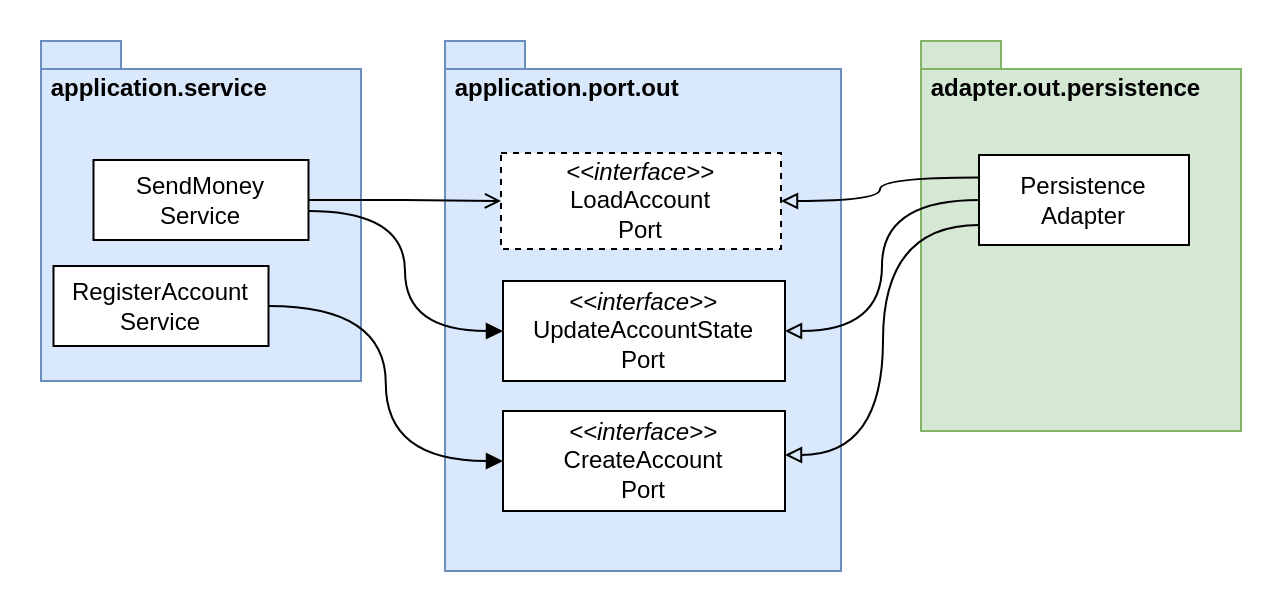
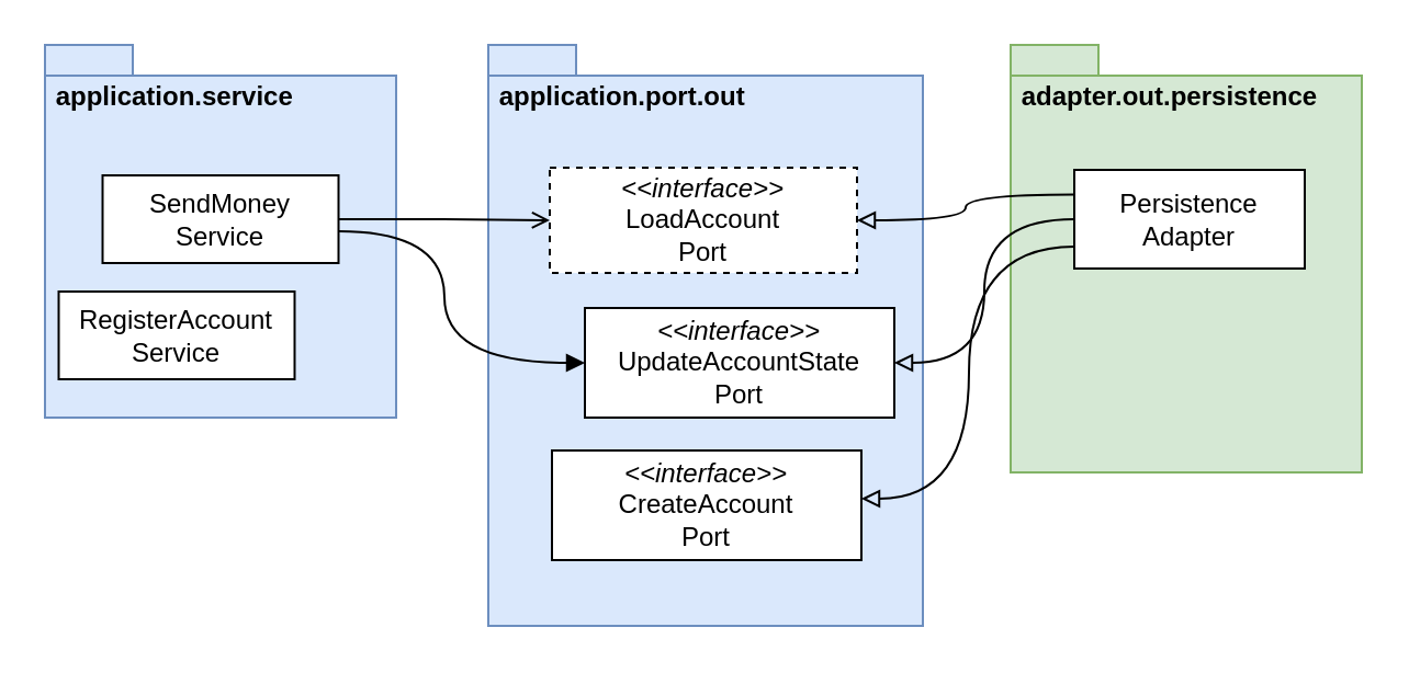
  <mxCell id="0" />
  <mxCell id="1" parent="0" />
  <mxCell id="2" value="&amp;nbsp;application.port.out" style="shape=folder;fontStyle=1;spacingTop=10;tabWidth=40;tabHeight=14;tabPosition=left;html=1;whiteSpace=wrap;verticalAlign=top;align=left;fillColor=#dae8fc;strokeColor=#6c8ebf;" parent="1" vertex="1"><mxGeometry x="222" y="20" width="198" height="265" as="geometry" /></mxCell>
  <mxCell id="3" value="&lt;div&gt;&lt;i&gt;&amp;lt;&amp;lt;interface&amp;gt;&amp;gt;&lt;/i&gt;&lt;/div&gt;LoadAccount&lt;div&gt;Port&lt;/div&gt;" style="rounded=0;whiteSpace=wrap;html=1;dashed=1;" parent="1" vertex="1"><mxGeometry x="250" y="76" width="140" height="48" as="geometry" /></mxCell>
  <mxCell id="4" value="&amp;nbsp;application.service" style="shape=folder;fontStyle=1;spacingTop=10;tabWidth=40;tabHeight=14;tabPosition=left;html=1;whiteSpace=wrap;verticalAlign=top;align=left;fillColor=#dae8fc;strokeColor=#6c8ebf;" parent="1" vertex="1"><mxGeometry x="20" y="20" width="160" height="170" as="geometry" /></mxCell>
  <mxCell id="5" style="edgeStyle=orthogonalEdgeStyle;rounded=0;orthogonalLoop=1;jettySize=auto;html=1;endArrow=open;endFill=1;" parent="1" source="7" target="3" edge="1"><mxGeometry relative="1" as="geometry" /></mxCell>
  <mxCell id="6" style="edgeStyle=orthogonalEdgeStyle;rounded=0;orthogonalLoop=1;jettySize=auto;html=1;entryX=0;entryY=0.5;entryDx=0;entryDy=0;endArrow=block;endFill=1;curved=1;" parent="1" source="7" target="10" edge="1"><mxGeometry relative="1" as="geometry"><Array as="points"><mxPoint x="202" y="105" /><mxPoint x="202" y="165" /></Array></mxGeometry></mxCell>
  <mxCell id="7" value="SendMoney&lt;div&gt;Service&lt;/div&gt;" style="rounded=0;whiteSpace=wrap;html=1;" parent="1" vertex="1"><mxGeometry x="46.25" y="79.5" width="107.5" height="40" as="geometry" /></mxCell>
- <mxCell id="8" style="edgeStyle=orthogonalEdgeStyle;rounded=0;orthogonalLoop=1;jettySize=auto;html=1;entryX=0;entryY=0.5;entryDx=0;entryDy=0;endArrow=block;endFill=1;curved=1;" parent="1" source="9" target="16" edge="1"><mxGeometry relative="1" as="geometry" /></mxCell>
  <mxCell id="9" value="RegisterAccount&lt;div&gt;Service&lt;/div&gt;" style="rounded=0;whiteSpace=wrap;html=1;" parent="1" vertex="1"><mxGeometry x="26.25" y="132.5" width="107.5" height="40" as="geometry" /></mxCell>
- <mxCell id="10" value="&lt;div&gt;&lt;i&gt;&amp;lt;&amp;lt;interface&amp;gt;&amp;gt;&lt;/i&gt;&lt;/div&gt;UpdateAccountState&lt;div&gt;Port&lt;/div&gt;" style="rounded=0;whiteSpace=wrap;html=1;" parent="1" vertex="1"><mxGeometry x="251" y="140" width="141" height="50" as="geometry" /></mxCell>
+ <mxCell id="10" value="&lt;div&gt;&lt;i&gt;&amp;lt;&amp;lt;interface&amp;gt;&amp;gt;&lt;/i&gt;&lt;/div&gt;UpdateAccountState&lt;div&gt;Port&lt;/div&gt;" style="rounded=0;whiteSpace=wrap;html=1;" parent="1" vertex="1"><mxGeometry x="266" y="140" width="141" height="50" as="geometry" /></mxCell>
  <mxCell id="11" value="&amp;nbsp;adapter.out.persistence" style="shape=folder;fontStyle=1;spacingTop=10;tabWidth=40;tabHeight=14;tabPosition=left;html=1;whiteSpace=wrap;verticalAlign=top;align=left;fillColor=#d5e8d4;strokeColor=#82b366;" parent="1" vertex="1"><mxGeometry x="460" y="20" width="160" height="195" as="geometry" /></mxCell>
  <mxCell id="12" style="edgeStyle=orthogonalEdgeStyle;rounded=0;orthogonalLoop=1;jettySize=auto;html=1;entryX=1;entryY=0.5;entryDx=0;entryDy=0;exitX=0;exitY=0.25;exitDx=0;exitDy=0;endArrow=block;endFill=0;curved=1;" parent="1" source="15" target="3" edge="1"><mxGeometry relative="1" as="geometry" /></mxCell>
  <mxCell id="13" style="edgeStyle=orthogonalEdgeStyle;rounded=0;orthogonalLoop=1;jettySize=auto;html=1;entryX=1;entryY=0.5;entryDx=0;entryDy=0;endArrow=block;endFill=0;curved=1;" parent="1" source="15" target="10" edge="1"><mxGeometry relative="1" as="geometry" /></mxCell>
  <mxCell id="14" style="edgeStyle=orthogonalEdgeStyle;rounded=0;orthogonalLoop=1;jettySize=auto;html=1;entryX=1;entryY=0.5;entryDx=0;entryDy=0;endArrow=block;endFill=0;curved=1;" parent="1" edge="1"><mxGeometry relative="1" as="geometry"><mxPoint x="489" y="112" as="sourcePoint" /><mxPoint x="392" y="227" as="targetPoint" /><Array as="points"><mxPoint x="441" y="112" /><mxPoint x="441" y="227" /></Array></mxGeometry></mxCell>
  <mxCell id="15" value="Persistence&lt;div&gt;Adapter&lt;/div&gt;" style="rounded=0;whiteSpace=wrap;html=1;" parent="1" vertex="1"><mxGeometry x="489" y="77" width="105" height="45" as="geometry" /></mxCell>
  <mxCell id="16" value="&lt;div&gt;&lt;i&gt;&amp;lt;&amp;lt;interface&amp;gt;&amp;gt;&lt;/i&gt;&lt;/div&gt;CreateAccount&lt;div&gt;Port&lt;/div&gt;" style="rounded=0;whiteSpace=wrap;html=1;" parent="1" vertex="1"><mxGeometry x="251" y="205" width="141" height="50" as="geometry" /></mxCell>
